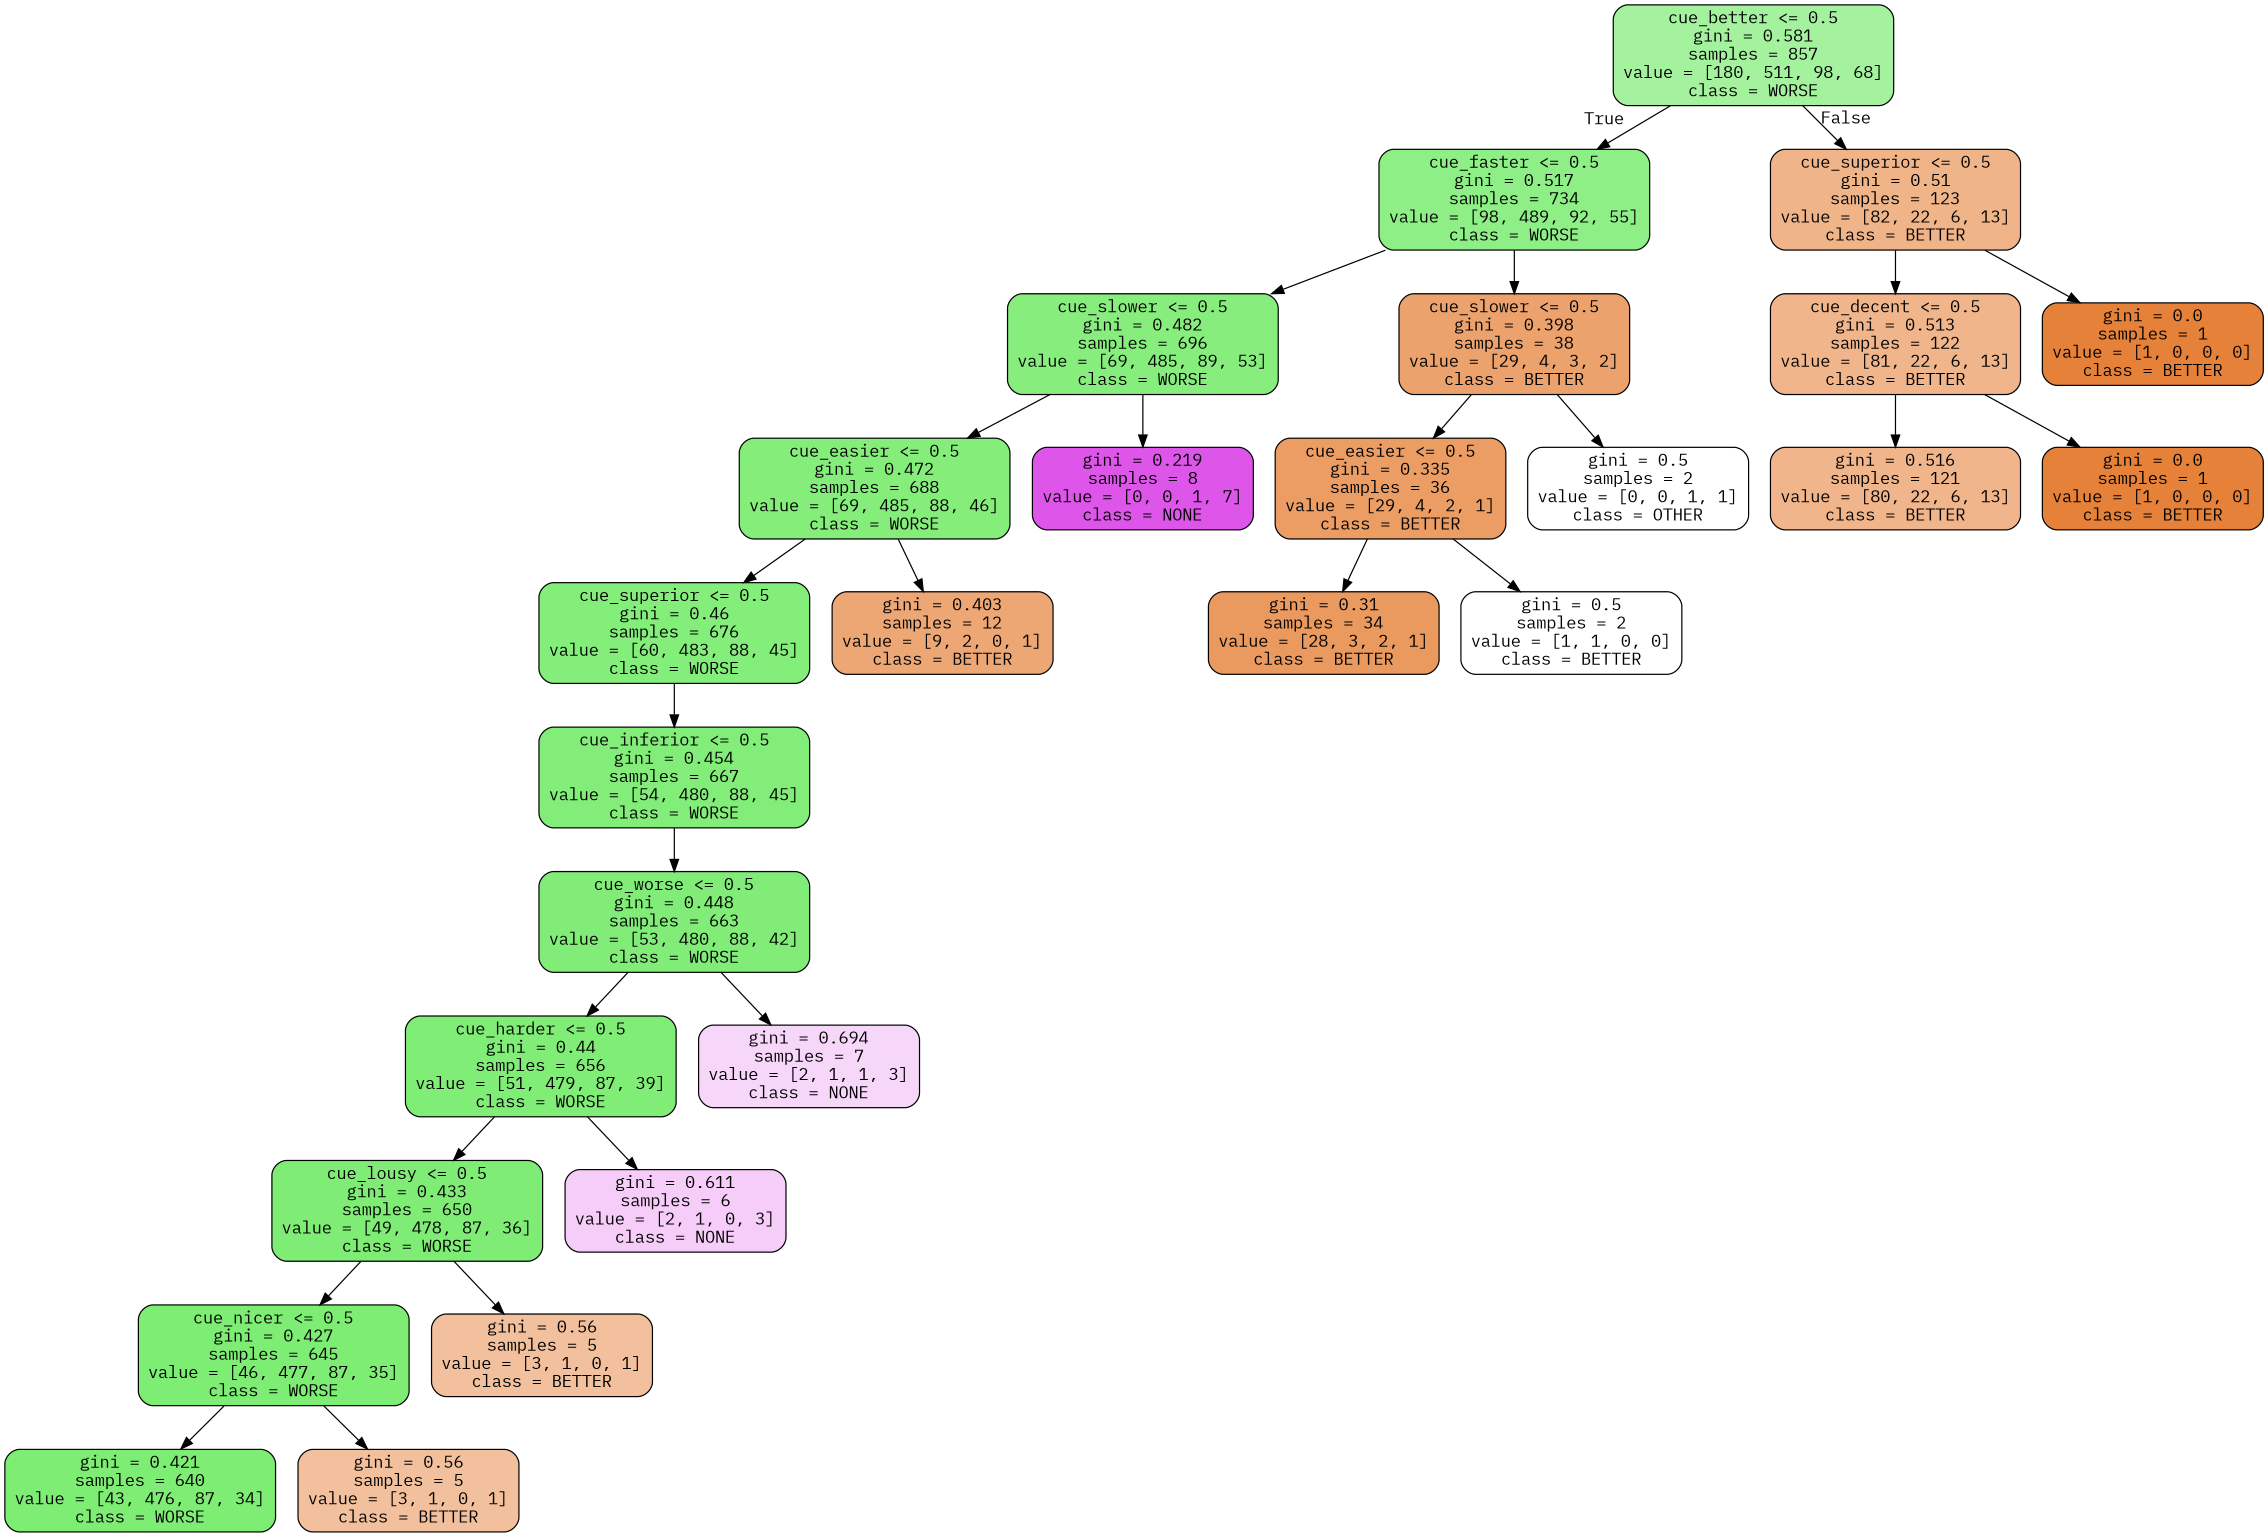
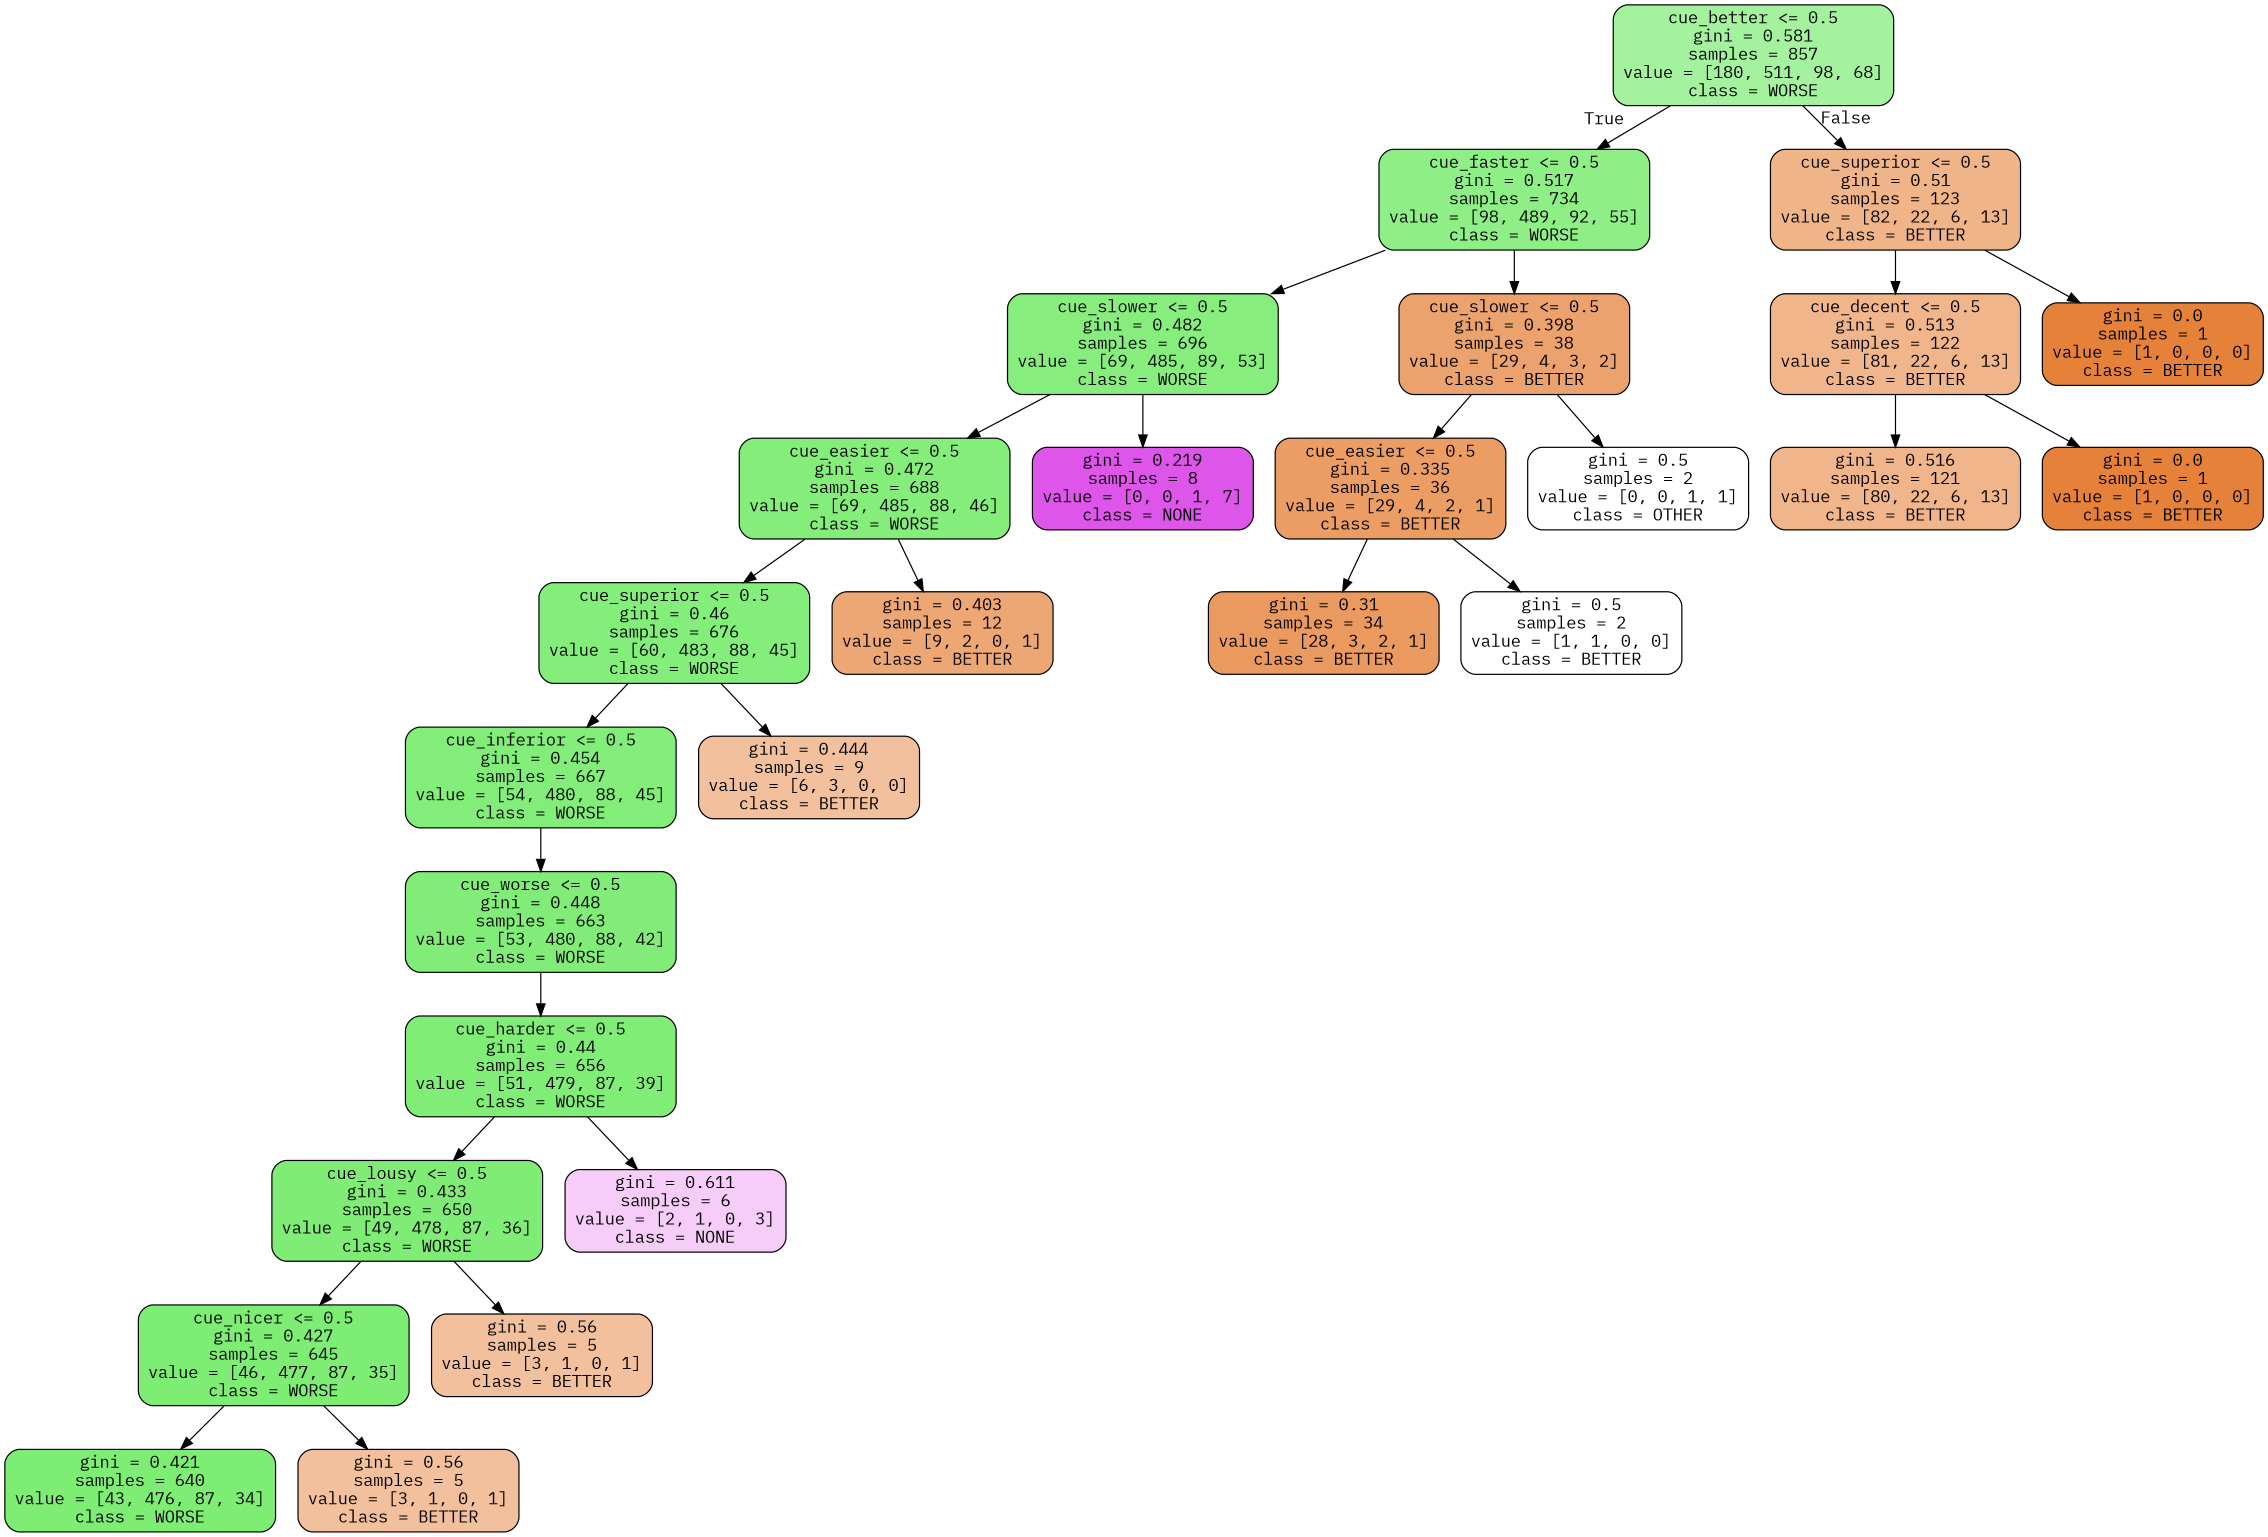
  digraph {
    fontname="IBM Plex Mono"
    node [color=black fillcolor="#e581397f" fontname="IBM Plex Mono" shape=box style="filled, rounded"]
    edge [fontname="IBM Plex Mono"]
    n1 [fillcolor="#47e5397d" label="cue_better <= 0.5\ngini = 0.581\nsamples = 857\nvalue = [180, 511, 98, 68]\nclass = WORSE"]
    n2 [fillcolor="#47e5399d" label="cue_faster <= 0.5\ngini = 0.517\nsamples = 734\nvalue = [98, 489, 92, 55]\nclass = WORSE"]
    n3 [fillcolor="#e5813997" label="cue_superior <= 0.5\ngini = 0.51\nsamples = 123\nvalue = [82, 22, 6, 13]\nclass = BETTER"]
    n4 [fillcolor="#47e539a6" label="cue_slower <= 0.5\ngini = 0.482\nsamples = 696\nvalue = [69, 485, 89, 53]\nclass = WORSE"]
    n5 [fillcolor="#e58139bc" label="cue_slower <= 0.5\ngini = 0.398\nsamples = 38\nvalue = [29, 4, 3, 2]\nclass = BETTER"]
    n6 [fillcolor="#e5813996" label="cue_decent <= 0.5\ngini = 0.513\nsamples = 122\nvalue = [81, 22, 6, 13]\nclass = BETTER"]
    n7 [fillcolor="#e58139ff" label="gini = 0.0\nsamples = 1\nvalue = [1, 0, 0, 0]\nclass = BETTER"]
    n8 [fillcolor="#47e539a9" label="cue_easier <= 0.5\ngini = 0.472\nsamples = 688\nvalue = [69, 485, 88, 46]\nclass = WORSE"]
    n9 [fillcolor="#d739e5db" label="gini = 0.219\nsamples = 8\nvalue = [0, 0, 1, 7]\nclass = NONE"]
    n10 [fillcolor="#e58139c7" label="cue_easier <= 0.5\ngini = 0.335\nsamples = 36\nvalue = [29, 4, 2, 1]\nclass = BETTER"]
    n11 [fillcolor="#399de500" label="gini = 0.5\nsamples = 2\nvalue = [0, 0, 1, 1]\nclass = OTHER"]
    n12 [fillcolor="#47e539ab" label="cue_superior <= 0.5\ngini = 0.46\nsamples = 676\nvalue = [60, 483, 88, 45]\nclass = WORSE"]
    n13 [fillcolor="#e58139b2" label="gini = 0.403\nsamples = 12\nvalue = [9, 2, 0, 1]\nclass = BETTER"]
    n14 [fillcolor="#47e539ad" label="cue_inferior <= 0.5\ngini = 0.454\nsamples = 667\nvalue = [54, 480, 88, 45]\nclass = WORSE"]
+   n15 [label="gini = 0.444\nsamples = 9\nvalue = [6, 3, 0, 0]\nclass = BETTER"]
    n16 [fillcolor="#47e539ae" label="cue_worse <= 0.5\ngini = 0.448\nsamples = 663\nvalue = [53, 480, 88, 42]\nclass = WORSE"]
    n17 [fillcolor="#47e539b0" label="cue_harder <= 0.5\ngini = 0.44\nsamples = 656\nvalue = [51, 479, 87, 39]\nclass = WORSE"]
-   n18 [fillcolor="#d739e533" label="gini = 0.694\nsamples = 7\nvalue = [2, 1, 1, 3]\nclass = NONE"]
    n19 [fillcolor="#47e539b1" label="cue_lousy <= 0.5\ngini = 0.433\nsamples = 650\nvalue = [49, 478, 87, 36]\nclass = WORSE"]
    n20 [fillcolor="#d739e540" label="gini = 0.611\nsamples = 6\nvalue = [2, 1, 0, 3]\nclass = NONE"]
    n21 [fillcolor="#47e539b2" label="cue_nicer <= 0.5\ngini = 0.427\nsamples = 645\nvalue = [46, 477, 87, 35]\nclass = WORSE"]
    n22 [label="gini = 0.56\nsamples = 5\nvalue = [3, 1, 0, 1]\nclass = BETTER"]
    n23 [fillcolor="#47e539b3" label="gini = 0.421\nsamples = 640\nvalue = [43, 476, 87, 34]\nclass = WORSE"]
    n24 [label="gini = 0.56\nsamples = 5\nvalue = [3, 1, 0, 1]\nclass = BETTER"]
    n25 [fillcolor="#e58139ce" label="gini = 0.31\nsamples = 34\nvalue = [28, 3, 2, 1]\nclass = BETTER"]
    n26 [fillcolor="#e5813900" label="gini = 0.5\nsamples = 2\nvalue = [1, 1, 0, 0]\nclass = BETTER"]
    n27 [fillcolor="#e5813995" label="gini = 0.516\nsamples = 121\nvalue = [80, 22, 6, 13]\nclass = BETTER"]
    n28 [fillcolor="#e58139ff" label="gini = 0.0\nsamples = 1\nvalue = [1, 0, 0, 0]\nclass = BETTER"]
    n1 -> n2 [headlabel=True labelangle=45 labeldistance=2.5]
    n1 -> n3 [headlabel=False labelangle=-45 labeldistance=2.5]
    n2 -> n4
    n2 -> n5
    n3 -> n6
    n3 -> n7
    n4 -> n8
    n4 -> n9
    n5 -> n10
    n5 -> n11
    n6 -> n27
    n6 -> n28
    n8 -> n12
    n8 -> n13
    n10 -> n25
    n10 -> n26
    n12 -> n14
+   n12 -> n15
    n14 -> n16
    n16 -> n17
-   n16 -> n18
    n17 -> n19
    n17 -> n20
    n19 -> n21
    n19 -> n22
    n21 -> n23
    n21 -> n24
  }
